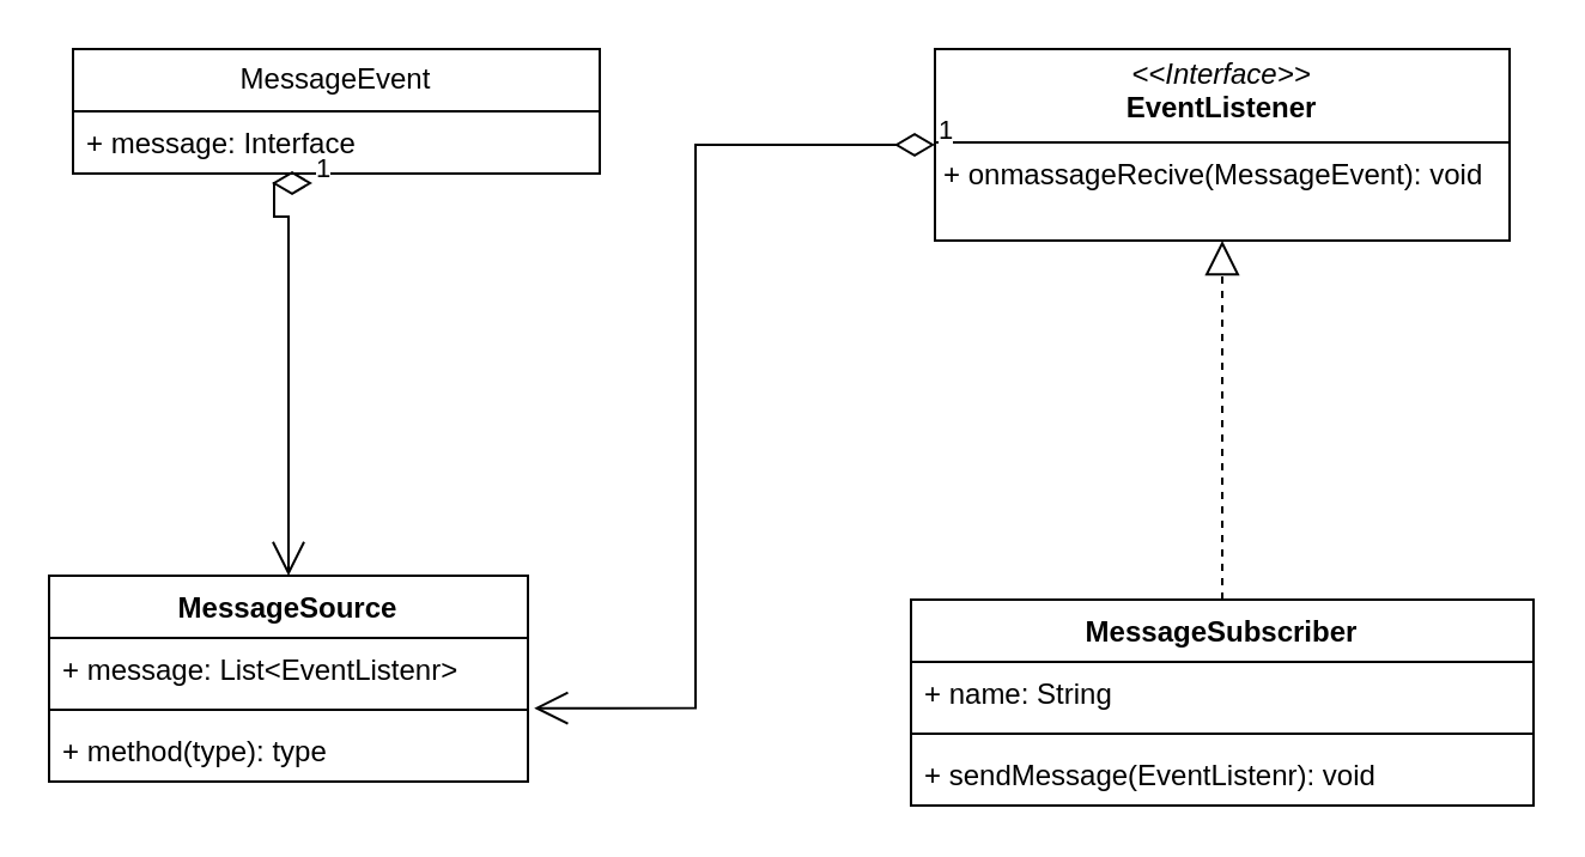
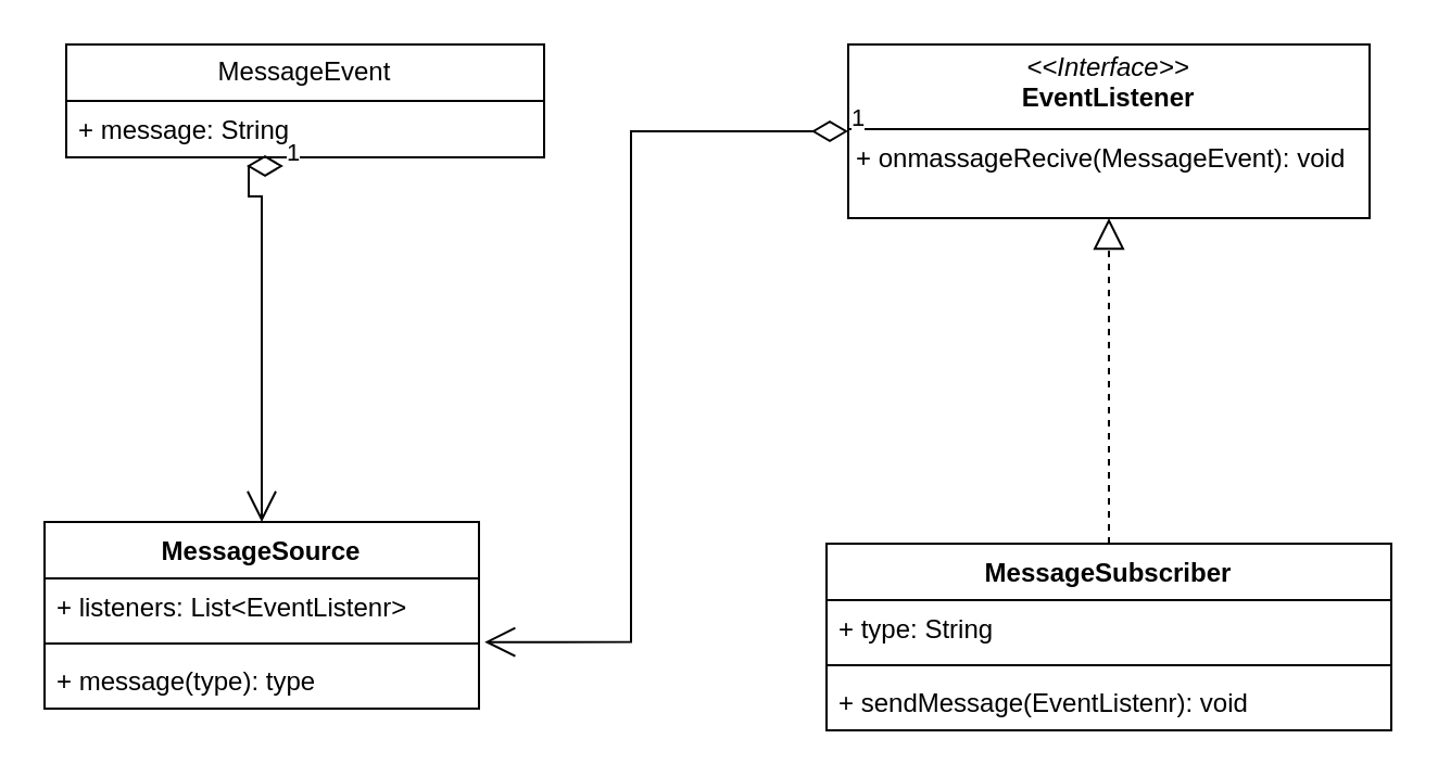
  <mxCell id="0" />
  <mxCell id="1" parent="0" />
  <mxCell id="2" value="MessageEvent" style="swimlane;fontStyle=0;childLayout=stackLayout;horizontal=1;startSize=26;fillColor=none;horizontalStack=0;resizeParent=1;resizeParentMax=0;resizeLast=0;collapsible=1;marginBottom=0;whiteSpace=wrap;html=1;" vertex="1" parent="1"><mxGeometry x="30" y="20" width="220" height="52" as="geometry"><mxRectangle x="200" y="360" width="120" height="30" as="alternateBounds" /></mxGeometry></mxCell>
- <mxCell id="3" value="+ message: Interface" style="text;strokeColor=none;fillColor=none;align=left;verticalAlign=top;spacingLeft=4;spacingRight=4;overflow=hidden;rotatable=0;points=[[0,0.5],[1,0.5]];portConstraint=eastwest;whiteSpace=wrap;html=1;" vertex="1" parent="2"><mxGeometry y="26" width="220" height="26" as="geometry" /></mxCell>
+ <mxCell id="3" value="+ message: String" style="text;strokeColor=none;fillColor=none;align=left;verticalAlign=top;spacingLeft=4;spacingRight=4;overflow=hidden;rotatable=0;points=[[0,0.5],[1,0.5]];portConstraint=eastwest;whiteSpace=wrap;html=1;" vertex="1" parent="2"><mxGeometry y="26" width="220" height="26" as="geometry" /></mxCell>
  <mxCell id="4" value="&lt;p style=&quot;margin:0px;margin-top:4px;text-align:center;&quot;&gt;&lt;i&gt;&amp;lt;&amp;lt;Interface&amp;gt;&amp;gt;&lt;/i&gt;&lt;br&gt;&lt;b&gt;EventListener&lt;/b&gt;&lt;/p&gt;&lt;hr size=&quot;1&quot; style=&quot;border-style:solid;&quot;&gt;&lt;p style=&quot;margin:0px;margin-left:4px;&quot;&gt;+ onmassageRecive(MessageEvent): void&lt;br&gt;&lt;/p&gt;" style="verticalAlign=top;align=left;overflow=fill;html=1;whiteSpace=wrap;" vertex="1" parent="1"><mxGeometry x="390" y="20" width="240" height="80" as="geometry" /></mxCell>
  <mxCell id="5" value="MessageSource" style="swimlane;fontStyle=1;align=center;verticalAlign=top;childLayout=stackLayout;horizontal=1;startSize=26;horizontalStack=0;resizeParent=1;resizeParentMax=0;resizeLast=0;collapsible=1;marginBottom=0;whiteSpace=wrap;html=1;" vertex="1" parent="1"><mxGeometry x="20" y="240" width="200" height="86" as="geometry" /></mxCell>
- <mxCell id="6" value="+ message: List&amp;lt;EventListenr&amp;gt;" style="text;strokeColor=none;fillColor=none;align=left;verticalAlign=top;spacingLeft=4;spacingRight=4;overflow=hidden;rotatable=0;points=[[0,0.5],[1,0.5]];portConstraint=eastwest;whiteSpace=wrap;html=1;" vertex="1" parent="5"><mxGeometry y="26" width="200" height="26" as="geometry" /></mxCell>
+ <mxCell id="6" value="+ listeners: List&amp;lt;EventListenr&amp;gt;" style="text;strokeColor=none;fillColor=none;align=left;verticalAlign=top;spacingLeft=4;spacingRight=4;overflow=hidden;rotatable=0;points=[[0,0.5],[1,0.5]];portConstraint=eastwest;whiteSpace=wrap;html=1;" vertex="1" parent="5"><mxGeometry y="26" width="200" height="26" as="geometry" /></mxCell>
  <mxCell id="7" value="" style="line;strokeWidth=1;fillColor=none;align=left;verticalAlign=middle;spacingTop=-1;spacingLeft=3;spacingRight=3;rotatable=0;labelPosition=right;points=[];portConstraint=eastwest;strokeColor=inherit;" vertex="1" parent="5"><mxGeometry y="52" width="200" height="8" as="geometry" /></mxCell>
- <mxCell id="8" value="+ method(type): type" style="text;strokeColor=none;fillColor=none;align=left;verticalAlign=top;spacingLeft=4;spacingRight=4;overflow=hidden;rotatable=0;points=[[0,0.5],[1,0.5]];portConstraint=eastwest;whiteSpace=wrap;html=1;" vertex="1" parent="5"><mxGeometry y="60" width="200" height="26" as="geometry" /></mxCell>
+ <mxCell id="8" value="+ message(type): type" style="text;strokeColor=none;fillColor=none;align=left;verticalAlign=top;spacingLeft=4;spacingRight=4;overflow=hidden;rotatable=0;points=[[0,0.5],[1,0.5]];portConstraint=eastwest;whiteSpace=wrap;html=1;" vertex="1" parent="5"><mxGeometry y="60" width="200" height="26" as="geometry" /></mxCell>
  <mxCell id="9" value="MessageSubscriber" style="swimlane;fontStyle=1;align=center;verticalAlign=top;childLayout=stackLayout;horizontal=1;startSize=26;horizontalStack=0;resizeParent=1;resizeParentMax=0;resizeLast=0;collapsible=1;marginBottom=0;whiteSpace=wrap;html=1;" vertex="1" parent="1"><mxGeometry x="380" y="250" width="260" height="86" as="geometry" /></mxCell>
- <mxCell id="10" value="+ name: String" style="text;strokeColor=none;fillColor=none;align=left;verticalAlign=top;spacingLeft=4;spacingRight=4;overflow=hidden;rotatable=0;points=[[0,0.5],[1,0.5]];portConstraint=eastwest;whiteSpace=wrap;html=1;" vertex="1" parent="9"><mxGeometry y="26" width="260" height="26" as="geometry" /></mxCell>
+ <mxCell id="10" value="+ type: String" style="text;strokeColor=none;fillColor=none;align=left;verticalAlign=top;spacingLeft=4;spacingRight=4;overflow=hidden;rotatable=0;points=[[0,0.5],[1,0.5]];portConstraint=eastwest;whiteSpace=wrap;html=1;" vertex="1" parent="9"><mxGeometry y="26" width="260" height="26" as="geometry" /></mxCell>
  <mxCell id="11" value="" style="line;strokeWidth=1;fillColor=none;align=left;verticalAlign=middle;spacingTop=-1;spacingLeft=3;spacingRight=3;rotatable=0;labelPosition=right;points=[];portConstraint=eastwest;strokeColor=inherit;" vertex="1" parent="9"><mxGeometry y="52" width="260" height="8" as="geometry" /></mxCell>
  <mxCell id="12" value="+ sendMessage(EventListenr): void" style="text;strokeColor=none;fillColor=none;align=left;verticalAlign=top;spacingLeft=4;spacingRight=4;overflow=hidden;rotatable=0;points=[[0,0.5],[1,0.5]];portConstraint=eastwest;whiteSpace=wrap;html=1;" vertex="1" parent="9"><mxGeometry y="60" width="260" height="26" as="geometry" /></mxCell>
  <mxCell id="13" value="" style="endArrow=block;dashed=1;endFill=0;endSize=12;html=1;rounded=0;exitX=0.5;exitY=0;exitDx=0;exitDy=0;" edge="1" parent="1" source="9"><mxGeometry width="160" relative="1" as="geometry"><mxPoint x="550" y="210" as="sourcePoint" /><mxPoint x="510" y="100" as="targetPoint" /></mxGeometry></mxCell>
  <mxCell id="14" value="1" style="endArrow=open;html=1;endSize=12;startArrow=diamondThin;startSize=14;startFill=0;edgeStyle=orthogonalEdgeStyle;align=left;verticalAlign=bottom;rounded=0;exitX=0;exitY=0.5;exitDx=0;exitDy=0;entryX=1.013;entryY=1.128;entryDx=0;entryDy=0;entryPerimeter=0;" edge="1" parent="1" source="4" target="6"><mxGeometry x="-1" y="3" relative="1" as="geometry"><mxPoint x="250" y="220" as="sourcePoint" /><mxPoint x="410" y="220" as="targetPoint" /><Array as="points"><mxPoint x="290" y="60" /><mxPoint x="290" y="295" /></Array></mxGeometry></mxCell>
  <mxCell id="15" value="1" style="endArrow=open;html=1;endSize=12;startArrow=diamondThin;startSize=14;startFill=0;edgeStyle=orthogonalEdgeStyle;align=left;verticalAlign=bottom;rounded=0;entryX=0.5;entryY=0;entryDx=0;entryDy=0;" edge="1" parent="1" target="5"><mxGeometry x="-1" y="3" relative="1" as="geometry"><mxPoint x="130" y="76" as="sourcePoint" /><mxPoint x="410" y="220" as="targetPoint" /><Array as="points"><mxPoint x="114" y="90" /><mxPoint x="120" y="90" /></Array></mxGeometry></mxCell>
